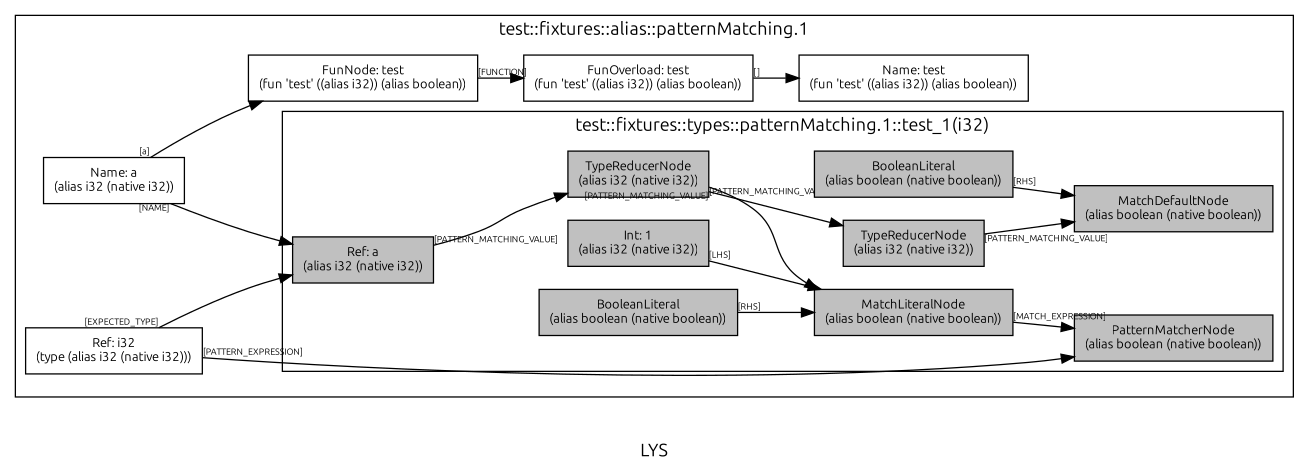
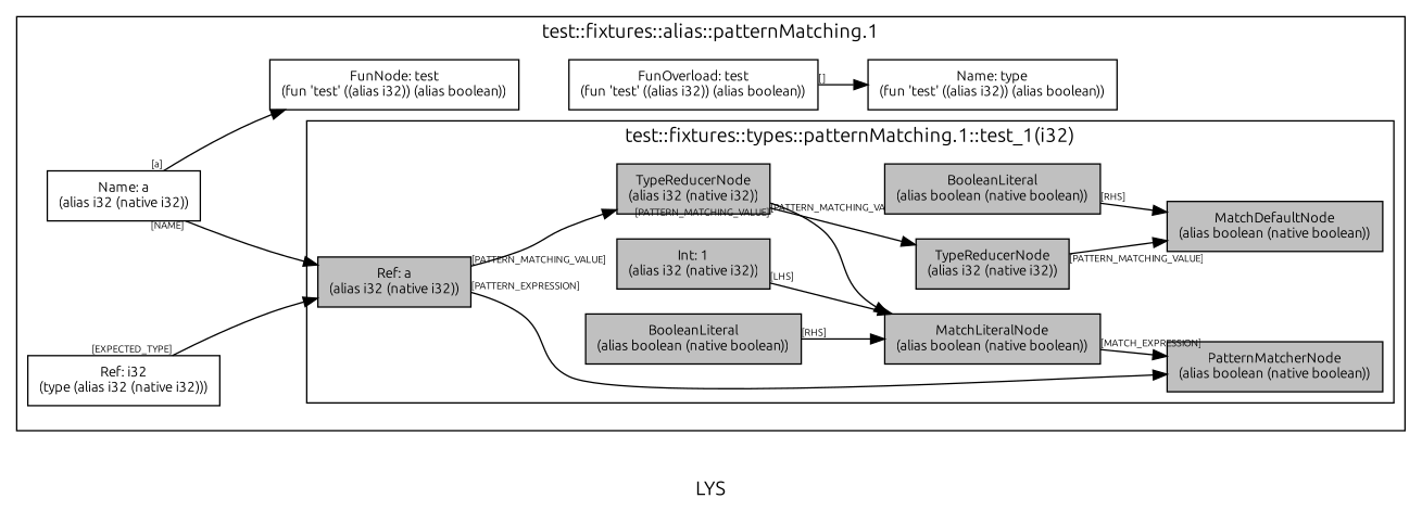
  digraph {
    fontname=Ubuntu
    label=LYS
    rankdir=LR
    node [fillcolor=grey fontname=Ubuntu fontsize=10 shape=box style=filled]
    edge [color=black fontname=Ubuntu fontsize=7 taillabel="[PATTERN_MATCHING_VALUE]"]
    n1 [label="PatternMatcherNode\n(alias boolean (native boolean))"]
    n2 [label="Ref: a\n(alias i32 (native i32))"]
    n3 [label="MatchLiteralNode\n(alias boolean (native boolean))"]
    n4 [label="Int: 1\n(alias i32 (native i32))"]
    n5 [label="BooleanLiteral\n(alias boolean (native boolean))"]
    n6 [label="TypeReducerNode\n(alias i32 (native i32))"]
    n7 [label="MatchDefaultNode\n(alias boolean (native boolean))"]
    n8 [label="BooleanLiteral\n(alias boolean (native boolean))"]
    n9 [label="TypeReducerNode\n(alias i32 (native i32))"]
    n10 [label="FunOverload: test\n(fun 'test' ((alias i32)) (alias boolean))" style=""]
    n11 [label="FunNode: test\n(fun 'test' ((alias i32)) (alias boolean))" style=""]
    n12 [label="Name: a\n(alias i32 (native i32))" style=""]
    n13 [label="Ref: i32\n(type (alias i32 (native i32)))" style=""]
-   n14 [label="Name: test\n(fun 'test' ((alias i32)) (alias boolean))" style=""]
+   n14 [label="Name: type\n(fun 'test' ((alias i32)) (alias boolean))" style=""]
    subgraph cluster_1 {
      label="test::fixtures::alias::patternMatching.1"
      n10
      n11
      n12
      n13
      n14
      subgraph cluster_2 {
        label="test::fixtures::types::patternMatching.1::test_1(i32)"
        n1
        n2
        n3
        n4
        n5
        n6
        n7
        n8
        n9
      }
    }
-   n13 -> n1 [taillabel="[PATTERN_EXPRESSION]"]
+   n2 -> n1 [taillabel="[PATTERN_EXPRESSION]"]
    n2 -> n6
    n3 -> n1 [taillabel="[MATCH_EXPRESSION]"]
    n4 -> n3 [taillabel="[LHS]"]
    n5 -> n3 [taillabel="[RHS]"]
    n6 -> n3
    n6 -> n9
    n8 -> n7 [taillabel="[RHS]"]
    n9 -> n7
    n10 -> n14 [taillabel="[]"]
-   n11 -> n10 [taillabel="[FUNCTION]"]
    n12 -> n2 [taillabel="[NAME]"]
    n12 -> n11 [taillabel="[a]"]
    n13 -> n2 [taillabel="[EXPECTED_TYPE]"]
  }
